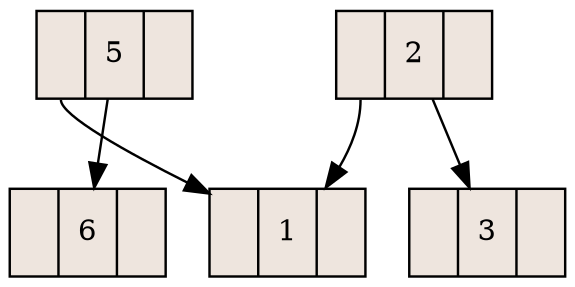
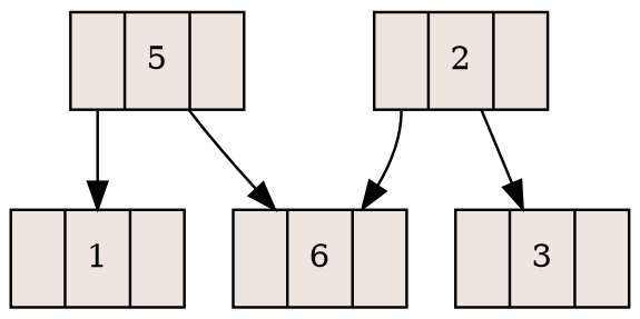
  digraph {
    rankdir=TB
    node [fillcolor=seashell2 fontsize=12 shape=record style=filled]
    n1 [label="<C0> |5|</C1> " width=0.5]
    n2 [label="<C1> |6|</C2> " width=0.5]
    n3 [label="<C5> |1|</C6> " width=0.5]
    n4 [label="<C3> |2|</C4> " width=0.5]
    n5 [label="<C4> |3|</C5> " width=0.5]
    n1 -> n2 [tailport=C1]
    n1 -> n3 [tailport=C0]
-   n4 -> n3 [tailport=C3]
+   n4 -> n2 [tailport=C3]
    n4 -> n5 [tailport=C4]
  }
